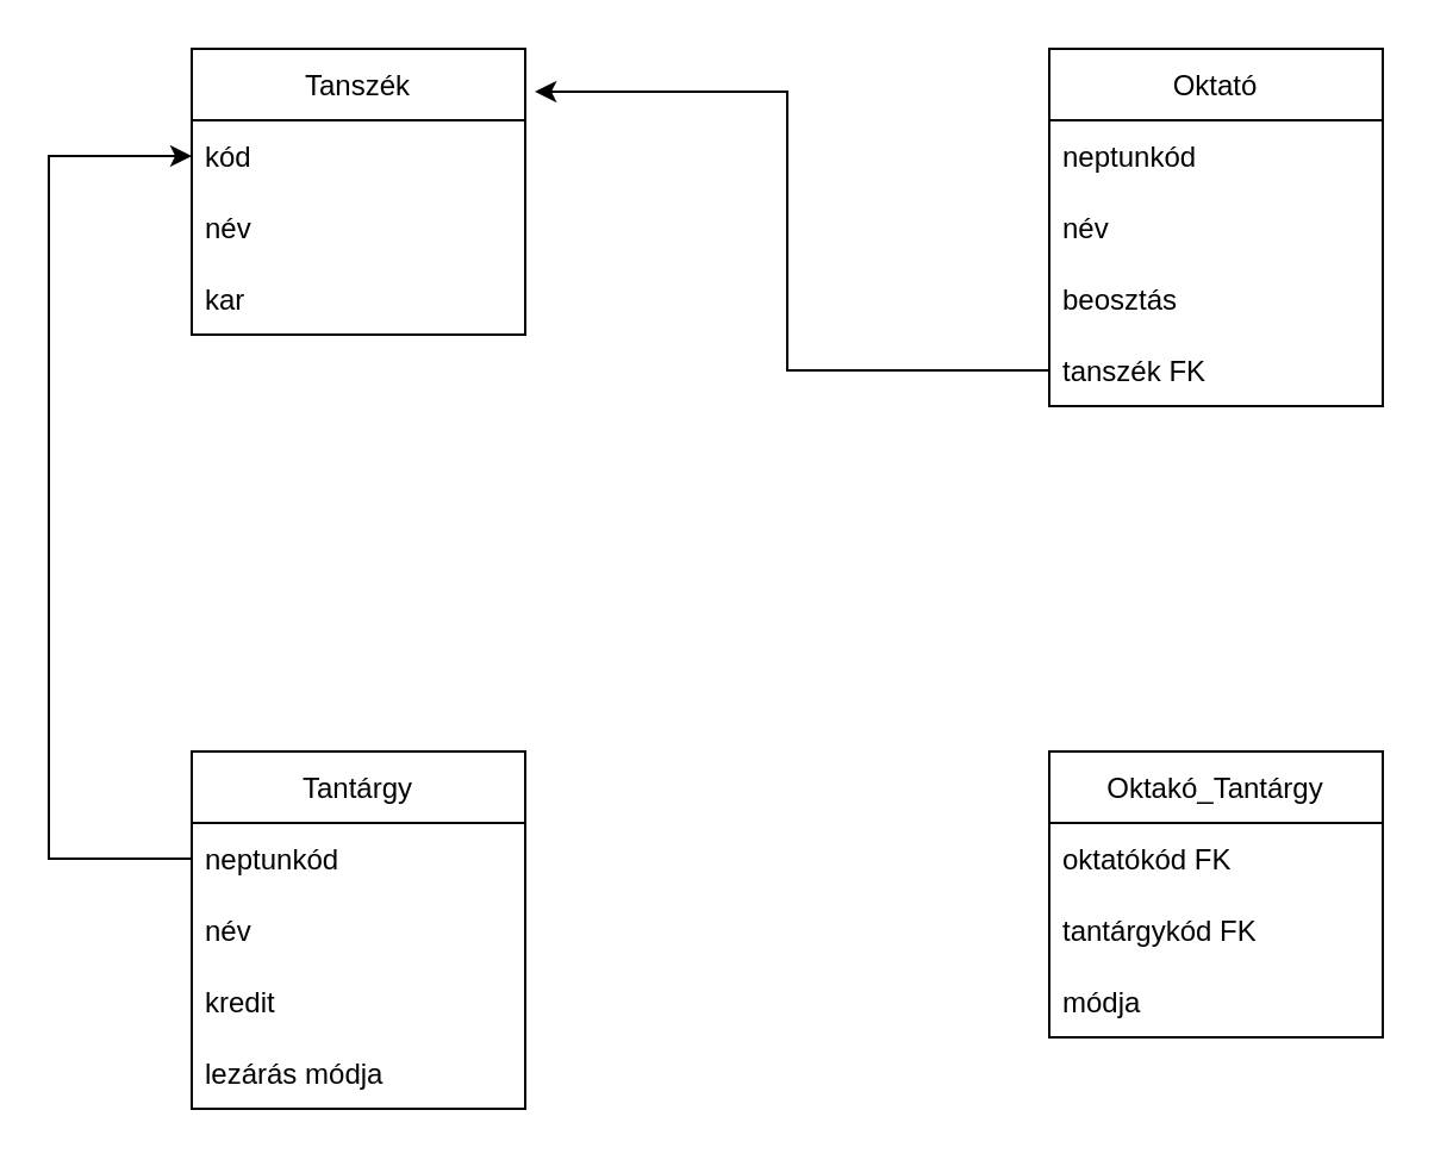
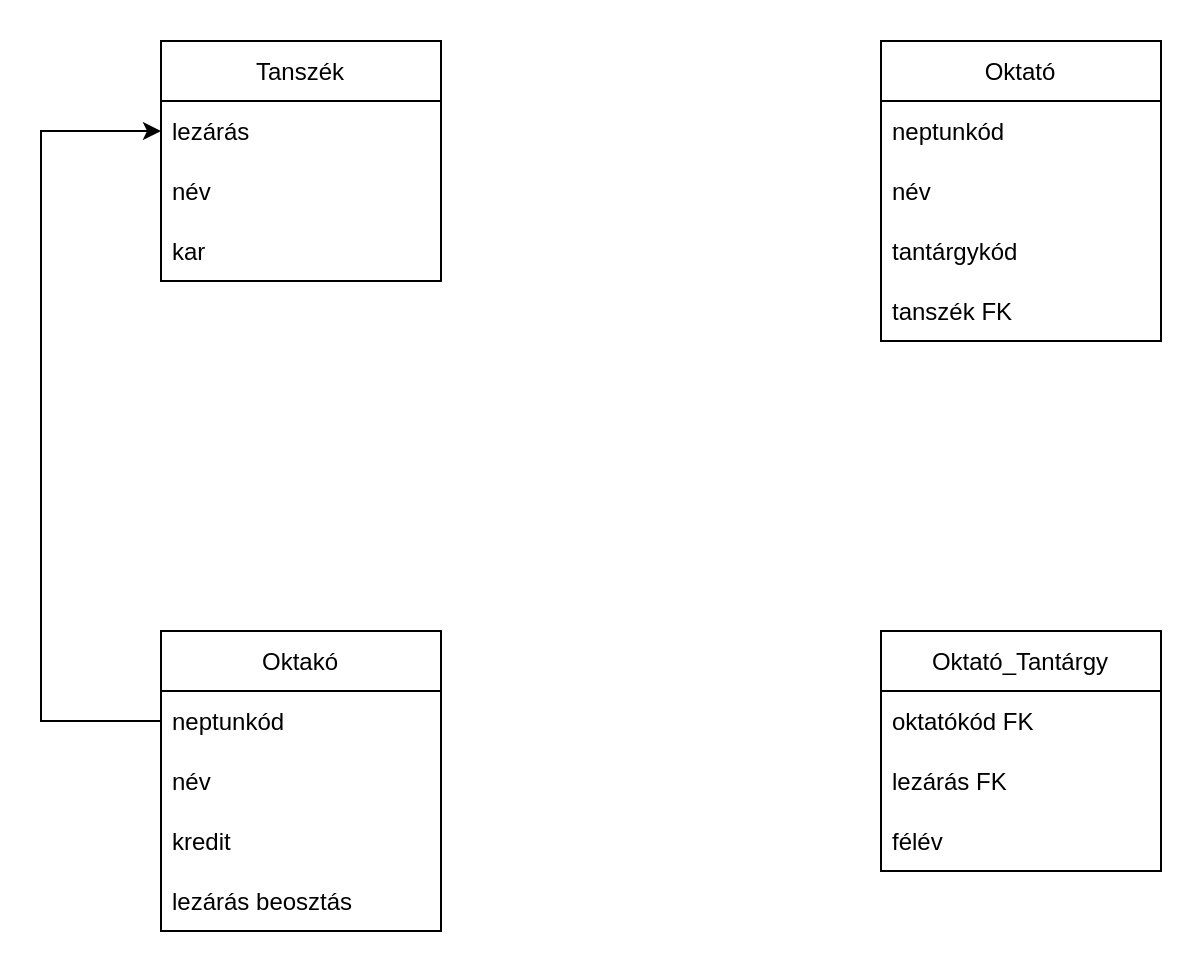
  <mxCell id="0" />
  <mxCell id="1" parent="0" />
  <mxCell id="2" value="Tanszék" style="swimlane;fontStyle=0;childLayout=stackLayout;horizontal=1;startSize=30;horizontalStack=0;resizeParent=1;resizeParentMax=0;resizeLast=0;collapsible=1;marginBottom=0;" parent="1" vertex="1"><mxGeometry x="80" y="20" width="140" height="120" as="geometry" /></mxCell>
- <mxCell id="3" value="kód" style="text;strokeColor=none;fillColor=none;align=left;verticalAlign=middle;spacingLeft=4;spacingRight=4;overflow=hidden;points=[[0,0.5],[1,0.5]];portConstraint=eastwest;rotatable=0;" parent="2" vertex="1"><mxGeometry y="30" width="140" height="30" as="geometry" /></mxCell>
+ <mxCell id="3" value="lezárás" style="text;strokeColor=none;fillColor=none;align=left;verticalAlign=middle;spacingLeft=4;spacingRight=4;overflow=hidden;points=[[0,0.5],[1,0.5]];portConstraint=eastwest;rotatable=0;" parent="2" vertex="1"><mxGeometry y="30" width="140" height="30" as="geometry" /></mxCell>
  <mxCell id="4" value="név" style="text;strokeColor=none;fillColor=none;align=left;verticalAlign=middle;spacingLeft=4;spacingRight=4;overflow=hidden;points=[[0,0.5],[1,0.5]];portConstraint=eastwest;rotatable=0;" parent="2" vertex="1"><mxGeometry y="60" width="140" height="30" as="geometry" /></mxCell>
  <mxCell id="5" value="kar" style="text;strokeColor=none;fillColor=none;align=left;verticalAlign=middle;spacingLeft=4;spacingRight=4;overflow=hidden;points=[[0,0.5],[1,0.5]];portConstraint=eastwest;rotatable=0;" parent="2" vertex="1"><mxGeometry y="90" width="140" height="30" as="geometry" /></mxCell>
  <mxCell id="6" value="Oktató" style="swimlane;fontStyle=0;childLayout=stackLayout;horizontal=1;startSize=30;horizontalStack=0;resizeParent=1;resizeParentMax=0;resizeLast=0;collapsible=1;marginBottom=0;" parent="1" vertex="1"><mxGeometry x="440" y="20" width="140" height="150" as="geometry"><mxRectangle x="380" y="170" width="80" height="30" as="alternateBounds" /></mxGeometry></mxCell>
  <mxCell id="7" value="neptunkód" style="text;strokeColor=none;fillColor=none;align=left;verticalAlign=middle;spacingLeft=4;spacingRight=4;overflow=hidden;points=[[0,0.5],[1,0.5]];portConstraint=eastwest;rotatable=0;" parent="6" vertex="1"><mxGeometry y="30" width="140" height="30" as="geometry" /></mxCell>
  <mxCell id="8" value="név" style="text;strokeColor=none;fillColor=none;align=left;verticalAlign=middle;spacingLeft=4;spacingRight=4;overflow=hidden;points=[[0,0.5],[1,0.5]];portConstraint=eastwest;rotatable=0;" parent="6" vertex="1"><mxGeometry y="60" width="140" height="30" as="geometry" /></mxCell>
- <mxCell id="9" value="beosztás" style="text;strokeColor=none;fillColor=none;align=left;verticalAlign=middle;spacingLeft=4;spacingRight=4;overflow=hidden;points=[[0,0.5],[1,0.5]];portConstraint=eastwest;rotatable=0;" parent="6" vertex="1"><mxGeometry y="90" width="140" height="30" as="geometry" /></mxCell>
+ <mxCell id="9" value="tantárgykód" style="text;strokeColor=none;fillColor=none;align=left;verticalAlign=middle;spacingLeft=4;spacingRight=4;overflow=hidden;points=[[0,0.5],[1,0.5]];portConstraint=eastwest;rotatable=0;" parent="6" vertex="1"><mxGeometry y="90" width="140" height="30" as="geometry" /></mxCell>
  <mxCell id="10" value="tanszék FK" style="text;strokeColor=none;fillColor=none;align=left;verticalAlign=middle;spacingLeft=4;spacingRight=4;overflow=hidden;points=[[0,0.5],[1,0.5]];portConstraint=eastwest;rotatable=0;" parent="6" vertex="1"><mxGeometry y="120" width="140" height="30" as="geometry" /></mxCell>
- <mxCell id="11" value="Tantárgy" style="swimlane;fontStyle=0;childLayout=stackLayout;horizontal=1;startSize=30;horizontalStack=0;resizeParent=1;resizeParentMax=0;resizeLast=0;collapsible=1;marginBottom=0;" parent="1" vertex="1"><mxGeometry x="80" y="315" width="140" height="150" as="geometry"><mxRectangle x="380" y="170" width="80" height="30" as="alternateBounds" /></mxGeometry></mxCell>
+ <mxCell id="11" value="Oktakó" style="swimlane;fontStyle=0;childLayout=stackLayout;horizontal=1;startSize=30;horizontalStack=0;resizeParent=1;resizeParentMax=0;resizeLast=0;collapsible=1;marginBottom=0;" parent="1" vertex="1"><mxGeometry x="80" y="315" width="140" height="150" as="geometry"><mxRectangle x="380" y="170" width="80" height="30" as="alternateBounds" /></mxGeometry></mxCell>
  <mxCell id="12" value="neptunkód" style="text;strokeColor=none;fillColor=none;align=left;verticalAlign=middle;spacingLeft=4;spacingRight=4;overflow=hidden;points=[[0,0.5],[1,0.5]];portConstraint=eastwest;rotatable=0;" parent="11" vertex="1"><mxGeometry y="30" width="140" height="30" as="geometry" /></mxCell>
  <mxCell id="13" value="név" style="text;strokeColor=none;fillColor=none;align=left;verticalAlign=middle;spacingLeft=4;spacingRight=4;overflow=hidden;points=[[0,0.5],[1,0.5]];portConstraint=eastwest;rotatable=0;" parent="11" vertex="1"><mxGeometry y="60" width="140" height="30" as="geometry" /></mxCell>
  <mxCell id="14" value="kredit" style="text;strokeColor=none;fillColor=none;align=left;verticalAlign=middle;spacingLeft=4;spacingRight=4;overflow=hidden;points=[[0,0.5],[1,0.5]];portConstraint=eastwest;rotatable=0;" parent="11" vertex="1"><mxGeometry y="90" width="140" height="30" as="geometry" /></mxCell>
- <mxCell id="15" value="lezárás módja" style="text;strokeColor=none;fillColor=none;align=left;verticalAlign=middle;spacingLeft=4;spacingRight=4;overflow=hidden;points=[[0,0.5],[1,0.5]];portConstraint=eastwest;rotatable=0;" parent="11" vertex="1"><mxGeometry y="120" width="140" height="30" as="geometry" /></mxCell>
- <mxCell id="16" value="Oktakó_Tantárgy" style="swimlane;fontStyle=0;childLayout=stackLayout;horizontal=1;startSize=30;horizontalStack=0;resizeParent=1;resizeParentMax=0;resizeLast=0;collapsible=1;marginBottom=0;" parent="1" vertex="1"><mxGeometry x="440" y="315" width="140" height="120" as="geometry"><mxRectangle x="380" y="170" width="80" height="30" as="alternateBounds" /></mxGeometry></mxCell>
+ <mxCell id="15" value="lezárás beosztás" style="text;strokeColor=none;fillColor=none;align=left;verticalAlign=middle;spacingLeft=4;spacingRight=4;overflow=hidden;points=[[0,0.5],[1,0.5]];portConstraint=eastwest;rotatable=0;" parent="11" vertex="1"><mxGeometry y="120" width="140" height="30" as="geometry" /></mxCell>
+ <mxCell id="16" value="Oktató_Tantárgy" style="swimlane;fontStyle=0;childLayout=stackLayout;horizontal=1;startSize=30;horizontalStack=0;resizeParent=1;resizeParentMax=0;resizeLast=0;collapsible=1;marginBottom=0;" parent="1" vertex="1"><mxGeometry x="440" y="315" width="140" height="120" as="geometry"><mxRectangle x="380" y="170" width="80" height="30" as="alternateBounds" /></mxGeometry></mxCell>
  <mxCell id="17" value="oktatókód FK" style="text;strokeColor=none;fillColor=none;align=left;verticalAlign=middle;spacingLeft=4;spacingRight=4;overflow=hidden;points=[[0,0.5],[1,0.5]];portConstraint=eastwest;rotatable=0;" parent="16" vertex="1"><mxGeometry y="30" width="140" height="30" as="geometry" /></mxCell>
- <mxCell id="18" value="tantárgykód FK" style="text;strokeColor=none;fillColor=none;align=left;verticalAlign=middle;spacingLeft=4;spacingRight=4;overflow=hidden;points=[[0,0.5],[1,0.5]];portConstraint=eastwest;rotatable=0;" parent="16" vertex="1"><mxGeometry y="60" width="140" height="30" as="geometry" /></mxCell>
- <mxCell id="19" value="módja" style="text;strokeColor=none;fillColor=none;align=left;verticalAlign=middle;spacingLeft=4;spacingRight=4;overflow=hidden;points=[[0,0.5],[1,0.5]];portConstraint=eastwest;rotatable=0;" parent="16" vertex="1"><mxGeometry y="90" width="140" height="30" as="geometry" /></mxCell>
+ <mxCell id="18" value="lezárás FK" style="text;strokeColor=none;fillColor=none;align=left;verticalAlign=middle;spacingLeft=4;spacingRight=4;overflow=hidden;points=[[0,0.5],[1,0.5]];portConstraint=eastwest;rotatable=0;" parent="16" vertex="1"><mxGeometry y="60" width="140" height="30" as="geometry" /></mxCell>
+ <mxCell id="19" value="félév" style="text;strokeColor=none;fillColor=none;align=left;verticalAlign=middle;spacingLeft=4;spacingRight=4;overflow=hidden;points=[[0,0.5],[1,0.5]];portConstraint=eastwest;rotatable=0;" parent="16" vertex="1"><mxGeometry y="90" width="140" height="30" as="geometry" /></mxCell>
  <mxCell id="20" style="edgeStyle=orthogonalEdgeStyle;rounded=0;orthogonalLoop=1;jettySize=auto;html=1;entryX=0;entryY=0.5;entryDx=0;entryDy=0;" parent="1" source="12" target="3" edge="1"><mxGeometry relative="1" as="geometry"><Array as="points"><mxPoint x="20" y="360" /><mxPoint x="20" y="65" /></Array></mxGeometry></mxCell>
- <mxCell id="21" style="edgeStyle=orthogonalEdgeStyle;rounded=0;orthogonalLoop=1;jettySize=auto;html=1;entryX=1.029;entryY=0.15;entryDx=0;entryDy=0;entryPerimeter=0;" parent="1" source="10" target="2" edge="1"><mxGeometry relative="1" as="geometry" /></mxCell>
